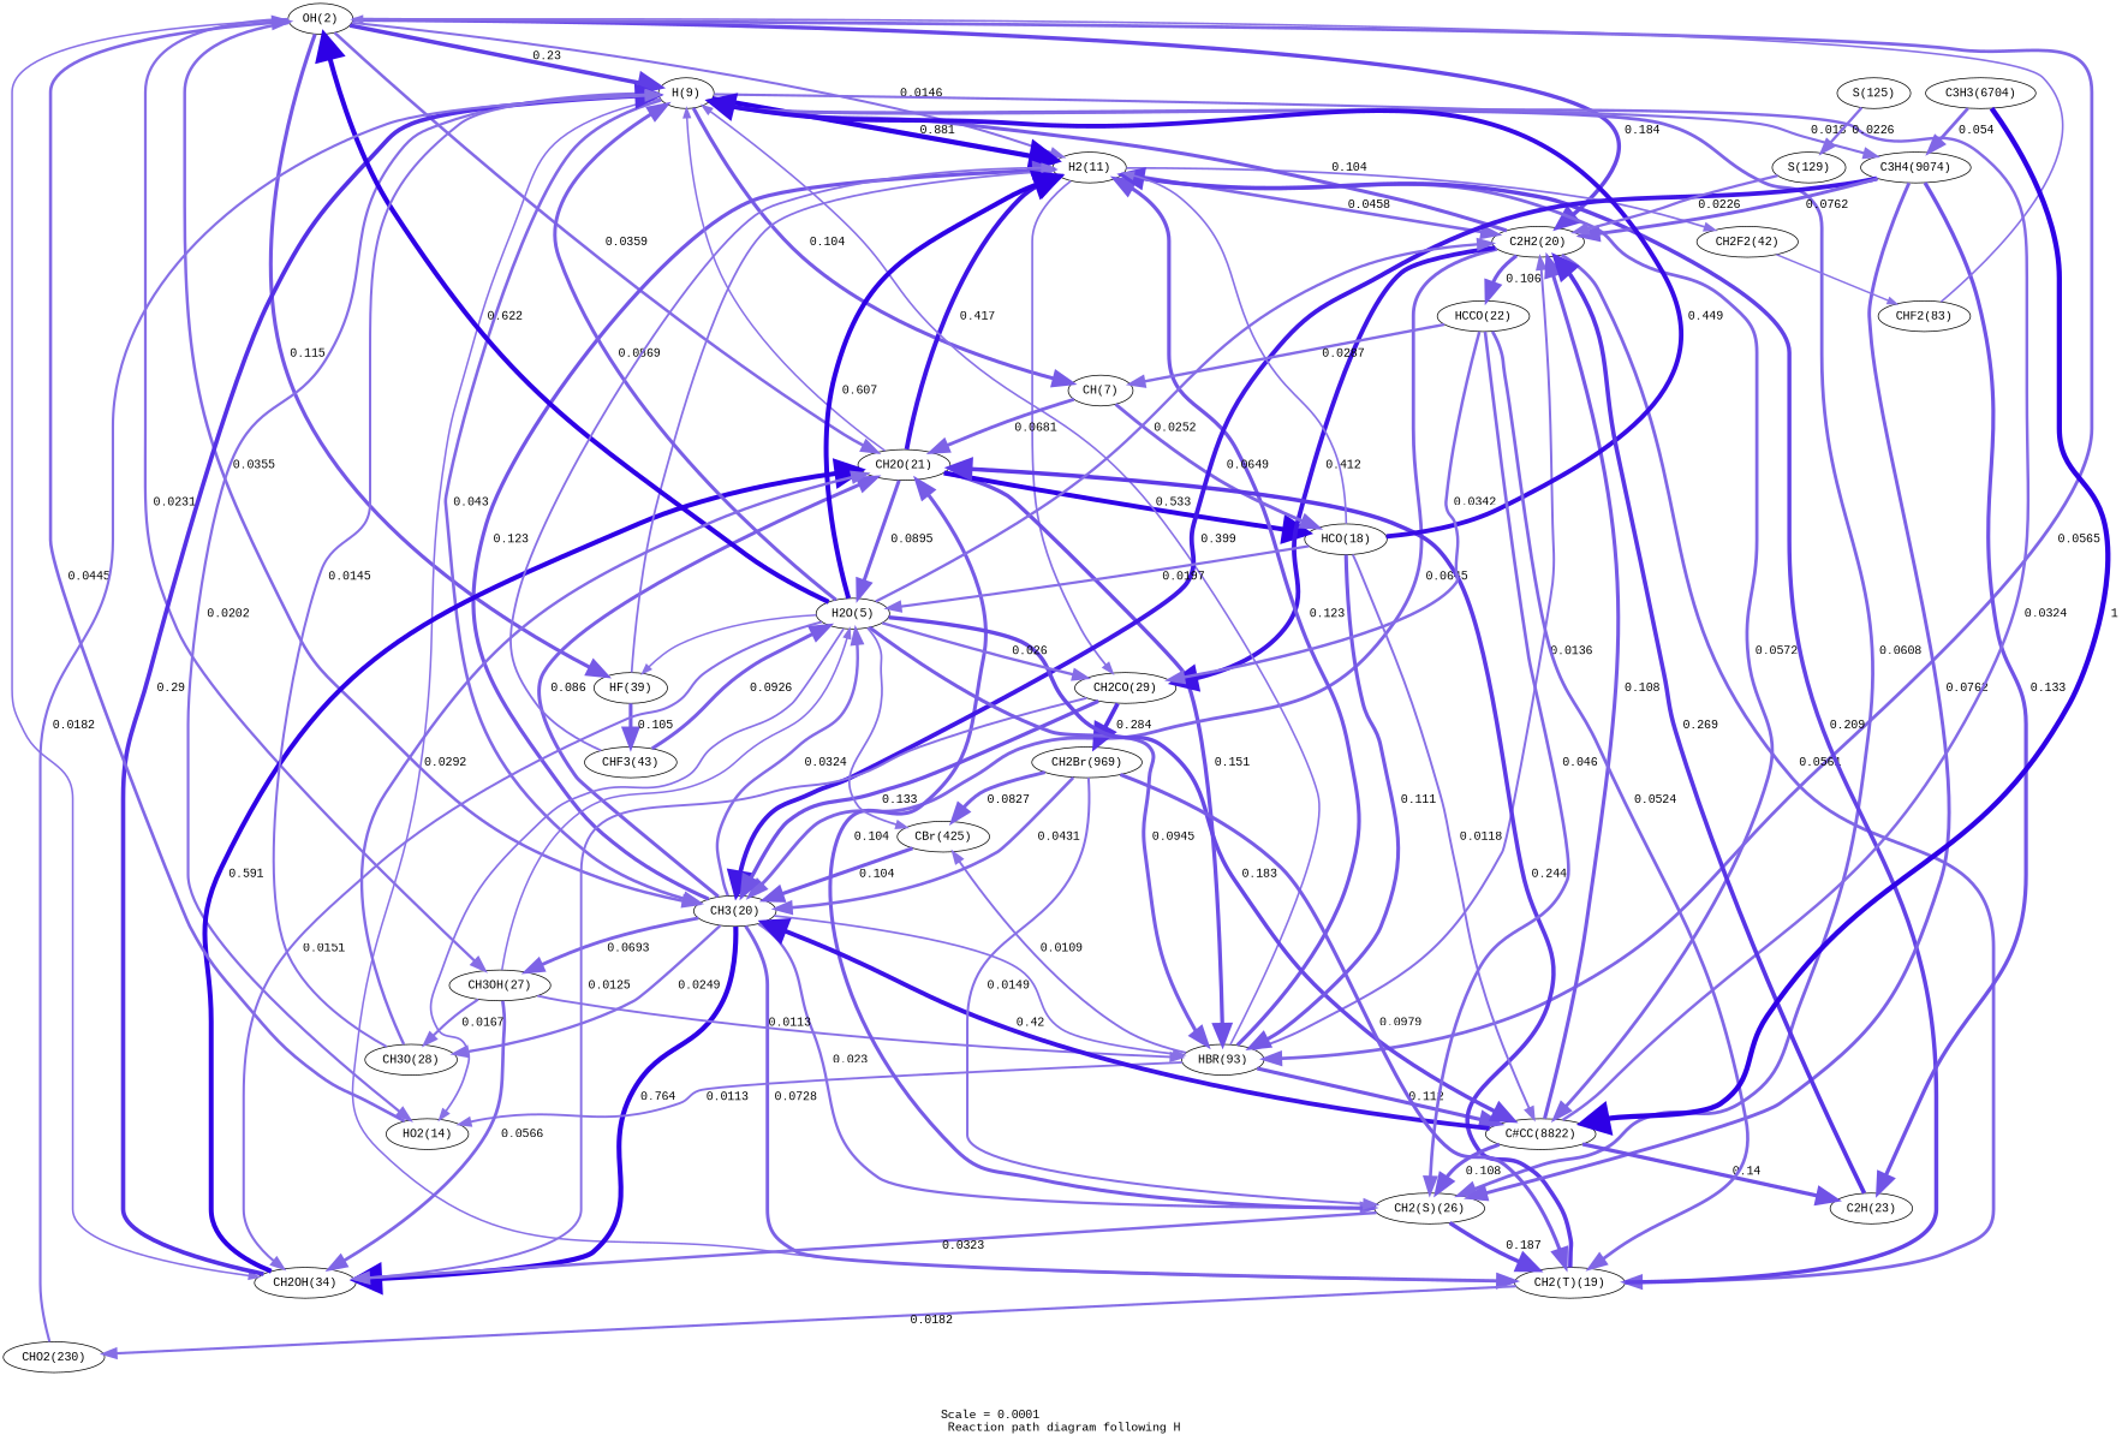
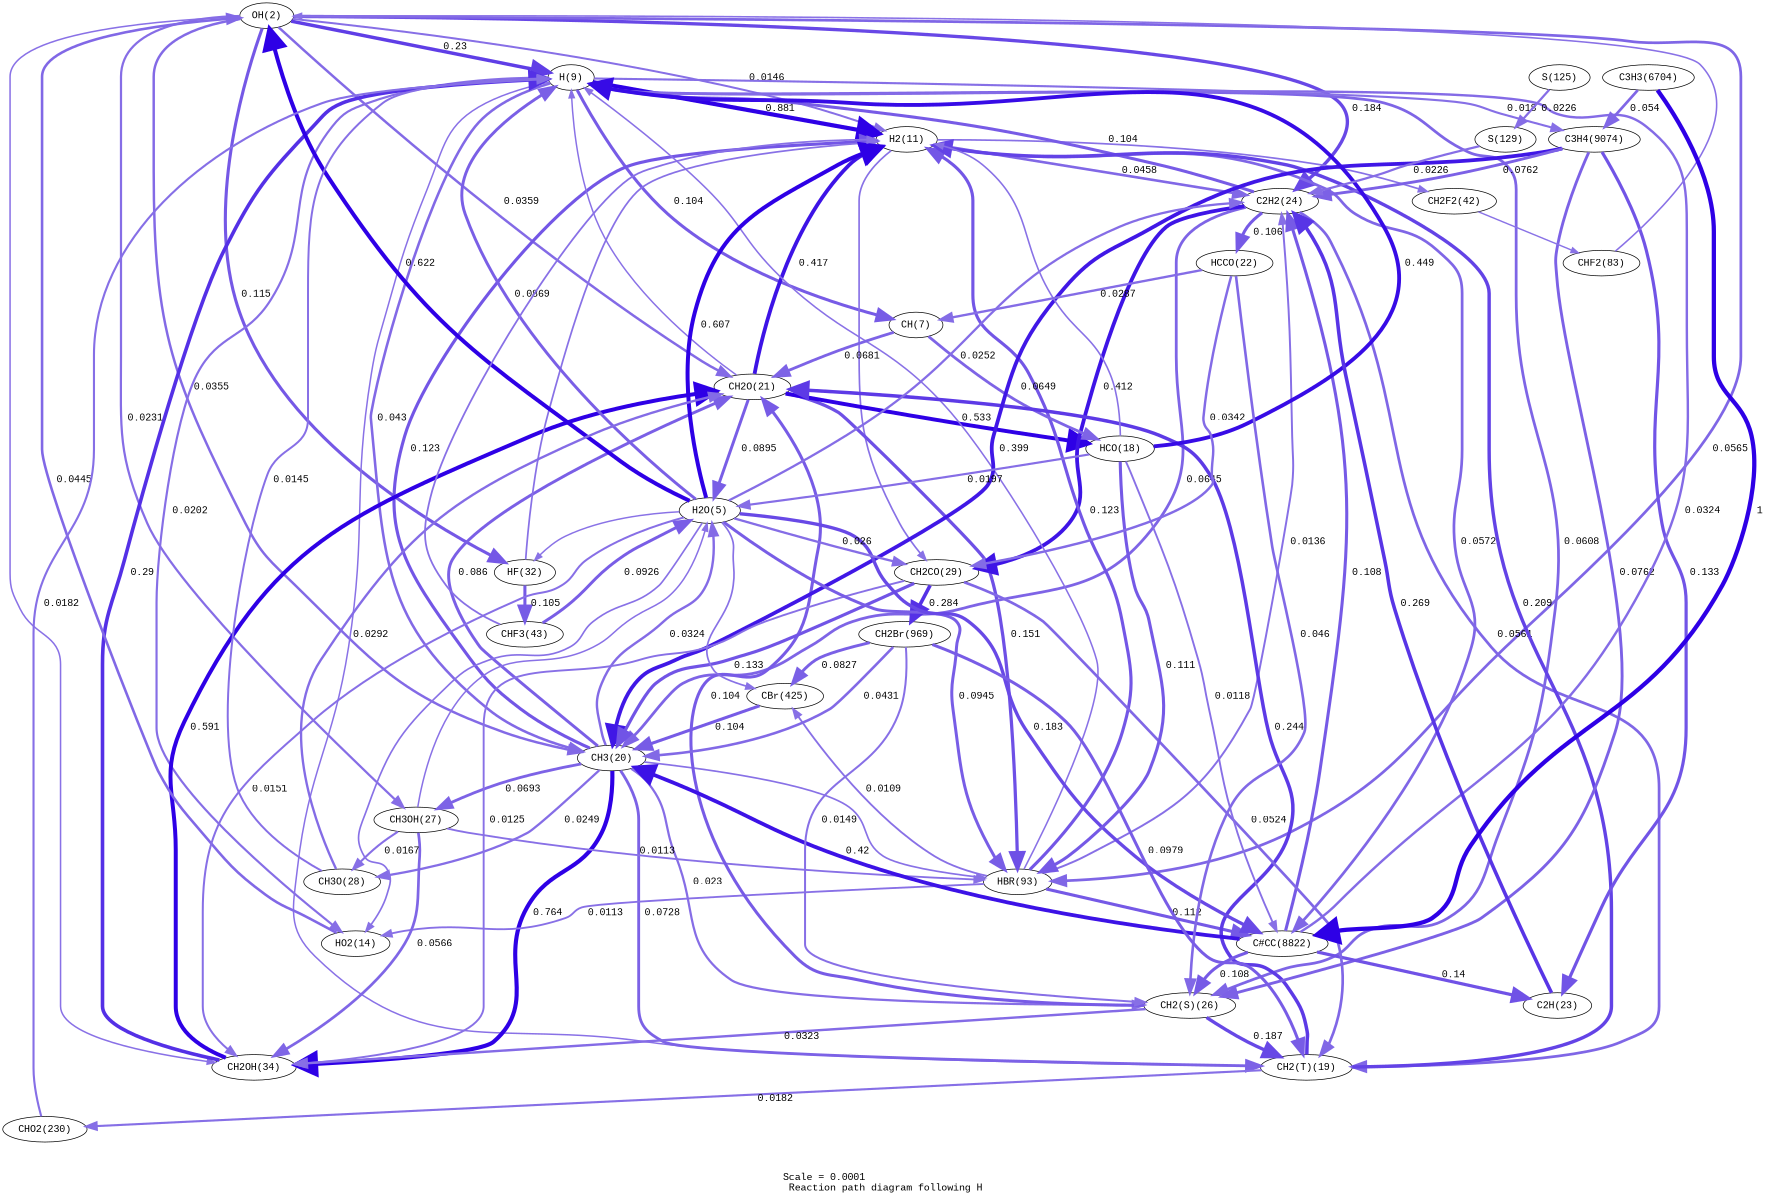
  digraph {
    fontname="Liberation Mono"
    label="Scale = 0.0001\l Reaction path diagram following H"
    node [fontname="Liberation Mono"]
    edge [arrowsize=2.15 color="0.7, 0.506, 0.9" fontname="Liberation Mono" penwidth=4.29]
    n1 [label="OH(2)"]
    n2 [label="H(9)"]
    n3 [label="H2(11)"]
    n4 [label="CH3(20)"]
    n5 [label="CH2O(21)"]
-   n6 [label="C2H2(20)"]
+   n6 [label="C2H2(24)"]
    n7 [label="CH2OH(34)"]
    n8 [label="HBR(93)"]
    n9 [label="CH3OH(27)"]
-   n10 [label="HF(39)"]
+   n10 [label="HF(32)"]
    n11 [label="HO2(14)"]
    n12 [label="CH(7)"]
    n13 [label="CH2(T)(19)"]
    n14 [label="CH2(S)(26)"]
    n15 [label="C3H4(9074)"]
    n16 [label="C#CC(8822)"]
    n17 [label="CH2CO(29)"]
    n18 [label="CH2F2(42)"]
    n19 [label="H2O(5)"]
    n20 [label="CH3O(28)"]
    n21 [label="HCO(18)"]
    n22 [label="HCCO(22)"]
    n23 [label="CBr(425)"]
    n24 [label="CHF3(43)"]
    n25 [label="CHO2(230)"]
    n26 [label="C2H(23)"]
    n27 [label="CH2Br(969)"]
    n28 [label="CHF2(83)"]
    n29 [label="S(129)"]
    n30 [label="S(125)"]
    n31 [label="C3H3(6704)"]
    n1 -> n2 [arrowsize=2.45 color="0.7, 0.73, 0.9" label=" 0.23" penwidth=4.89]
    n1 -> n3 [arrowsize=1.4 color="0.7, 0.515, 0.9" label=" 0.0146" penwidth=2.81]
    n1 -> n4 [arrowsize=1.74 color="0.7, 0.536, 0.9" label=" 0.0355" penwidth=3.48]
    n1 -> n5 [arrowsize=1.74 color="0.7, 0.536, 0.9" label=" 0.0359" penwidth=3.49]
    n1 -> n6 [arrowsize=2.36 color="0.7, 0.684, 0.9" label=" 0.184" penwidth=4.72]
    n1 -> n7 [arrowsize=1.08 penwidth=2.15]
    n1 -> n8 [arrowsize=1.92 color="0.7, 0.557, 0.9" label=" 0.0565" penwidth=3.83]
    n1 -> n9 [arrowsize=1.58 color="0.7, 0.523, 0.9" label=" 0.0231" penwidth=3.15]
    n1 -> n10 [arrowsize=2.18 color="0.7, 0.615, 0.9" label=" 0.115" penwidth=4.37]
    n2 -> n3 [arrowsize=2.95 color="0.7, 1.38, 0.9" label=" 0.881" penwidth=5.9]
    n2 -> n4 [arrowsize=1.81 color="0.7, 0.543, 0.9" label=" 0.043" penwidth=3.62]
    n2 -> n11 [arrowsize=1.53 color="0.7, 0.52, 0.9" label=" 0.0202" penwidth=3.05]
    n2 -> n12 [color="0.7, 0.604, 0.9" label=" 0.104"]
    n2 -> n13 [arrowsize=1.05 penwidth=2.11]
    n2 -> n14 [arrowsize=1.94 color="0.7, 0.561, 0.9" label=" 0.0608" penwidth=3.89]
    n2 -> n15 [arrowsize=1.48 color="0.7, 0.518, 0.9" label=" 0.018" penwidth=2.97]
    n3 -> n6 [arrowsize=1.84 color="0.7, 0.546, 0.9" label=" 0.0458" penwidth=3.67]
    n3 -> n16 [arrowsize=1.92 color="0.7, 0.557, 0.9" label=" 0.0572" penwidth=3.84]
    n3 -> n17 [arrowsize=1.18 color="0.7, 0.508, 0.9" penwidth=2.35]
    n3 -> n18 [arrowsize=1.18 color="0.7, 0.508, 0.9" penwidth=2.36]
    n4 -> n3 [arrowsize=2.21 color="0.7, 0.623, 0.9" label=" 0.123" penwidth=4.42]
    n4 -> n5 [arrowsize=2.07 color="0.7, 0.586, 0.9" label=" 0.086" penwidth=4.15]
    n4 -> n7 [arrowsize=2.9 color="0.7, 1.26, 0.9" label=" 0.764" penwidth=5.8]
    n4 -> n8 [arrowsize=1.17 color="0.7, 0.508, 0.9" penwidth=2.35]
    n4 -> n9 [arrowsize=1.99 color="0.7, 0.569, 0.9" label=" 0.0693" penwidth=3.99]
    n4 -> n13 [arrowsize=2.01 color="0.7, 0.573, 0.9" label=" 0.0728" penwidth=4.02]
    n4 -> n14 [arrowsize=1.58 color="0.7, 0.523, 0.9" label=" 0.023" penwidth=3.15]
    n4 -> n19 [arrowsize=1.71 color="0.7, 0.532, 0.9" label=" 0.0324" penwidth=3.41]
    n4 -> n20 [arrowsize=1.61 color="0.7, 0.525, 0.9" label=" 0.0249" penwidth=3.21]
    n5 -> n2 [arrowsize=1.04 penwidth=2.08]
    n5 -> n3 [arrowsize=2.67 color="0.7, 0.917, 0.9" label=" 0.417" penwidth=5.34]
    n5 -> n8 [arrowsize=2.29 color="0.7, 0.651, 0.9" label=" 0.151" penwidth=4.57]
    n5 -> n19 [arrowsize=2.09 color="0.7, 0.59, 0.9" label=" 0.0895" penwidth=4.18]
    n5 -> n21 [arrowsize=2.76 color="0.7, 1.03, 0.9" label=" 0.533" penwidth=5.53]
    n6 -> n2 [color="0.7, 0.604, 0.9" label=" 0.104"]
    n6 -> n4 [arrowsize=1.97 color="0.7, 0.564, 0.9" label=" 0.0645" penwidth=3.93]
    n6 -> n13 [arrowsize=1.91 color="0.7, 0.556, 0.9" label=" 0.0561" penwidth=3.83]
    n6 -> n17 [arrowsize=2.67 color="0.7, 0.912, 0.9" label=" 0.412" penwidth=5.33]
    n6 -> n22 [color="0.7, 0.606, 0.9" label=" 0.106" penwidth=4.3]
    n7 -> n2 [arrowsize=2.53 color="0.7, 0.79, 0.9" label=" 0.29" penwidth=5.07]
    n7 -> n5 [arrowsize=2.8 color="0.7, 1.09, 0.9" label=" 0.591" penwidth=5.6]
    n8 -> n2 [arrowsize=1.09 penwidth=2.18]
    n8 -> n3 [arrowsize=2.21 color="0.7, 0.623, 0.9" label=" 0.123" penwidth=4.42]
    n8 -> n6 [arrowsize=1.38 color="0.7, 0.514, 0.9" label=" 0.0136" penwidth=2.76]
    n8 -> n11 [arrowsize=1.31 color="0.7, 0.511, 0.9" label=" 0.0113" penwidth=2.62]
    n8 -> n16 [arrowsize=2.17 color="0.7, 0.612, 0.9" label=" 0.112" penwidth=4.35]
    n8 -> n23 [arrowsize=1.3 color="0.7, 0.511, 0.9" label=" 0.0109" penwidth=2.59]
    n9 -> n7 [arrowsize=1.92 color="0.7, 0.557, 0.9" label=" 0.0566" penwidth=3.83]
    n9 -> n8 [arrowsize=1.31 color="0.7, 0.511, 0.9" label=" 0.0113" penwidth=2.61]
    n9 -> n19 [arrowsize=1.06 penwidth=2.12]
    n9 -> n20 [arrowsize=1.46 color="0.7, 0.517, 0.9" label=" 0.0167" penwidth=2.91]
    n10 -> n3 [arrowsize=1.22 color="0.7, 0.509, 0.9" penwidth=2.43]
    n10 -> n24 [color="0.7, 0.605, 0.9" label=" 0.105" penwidth=4.3]
    n11 -> n1 [arrowsize=1.83 color="0.7, 0.545, 0.9" label=" 0.0445" penwidth=3.65]
    n12 -> n5 [arrowsize=1.99 color="0.7, 0.568, 0.9" label=" 0.0681" penwidth=3.97]
    n12 -> n21 [arrowsize=1.97 color="0.7, 0.565, 0.9" label=" 0.0649" penwidth=3.94]
    n13 -> n3 [arrowsize=2.41 color="0.7, 0.709, 0.9" label=" 0.209" penwidth=4.82]
    n13 -> n5 [arrowsize=2.47 color="0.7, 0.744, 0.9" label=" 0.244" penwidth=4.93]
    n13 -> n25 [arrowsize=1.49 color="0.7, 0.518, 0.9" label=" 0.0182" penwidth=2.97]
    n14 -> n5 [color="0.7, 0.604, 0.9" label=" 0.104"]
    n14 -> n7 [arrowsize=1.7 color="0.7, 0.532, 0.9" label=" 0.0323" penwidth=3.41]
    n14 -> n13 [arrowsize=2.37 color="0.7, 0.687, 0.9" label=" 0.187" penwidth=4.73]
    n15 -> n4 [arrowsize=2.65 color="0.7, 0.899, 0.9" label=" 0.399" penwidth=5.31]
    n15 -> n6 [arrowsize=2.03 color="0.7, 0.576, 0.9" label=" 0.0762" penwidth=4.06]
    n15 -> n14 [arrowsize=2.03 color="0.7, 0.576, 0.9" label=" 0.0762" penwidth=4.06]
    n15 -> n26 [arrowsize=2.24 color="0.7, 0.633, 0.9" label=" 0.133" penwidth=4.48]
    n16 -> n2 [arrowsize=1.71 color="0.7, 0.532, 0.9" label=" 0.0324" penwidth=3.41]
    n16 -> n4 [arrowsize=2.67 color="0.7, 0.92, 0.9" label=" 0.42" penwidth=5.35]
    n16 -> n6 [arrowsize=2.16 color="0.7, 0.608, 0.9" label=" 0.108" penwidth=4.32]
    n16 -> n14 [arrowsize=2.16 color="0.7, 0.608, 0.9" label=" 0.108" penwidth=4.32]
    n16 -> n26 [arrowsize=2.26 color="0.7, 0.64, 0.9" label=" 0.14" penwidth=4.52]
    n17 -> n4 [arrowsize=2.24 color="0.7, 0.633, 0.9" label=" 0.133" penwidth=4.48]
    n17 -> n7 [arrowsize=1.34 color="0.7, 0.512, 0.9" label=" 0.0125" penwidth=2.69]
-   n22 -> n13 [arrowsize=1.89 color="0.7, 0.552, 0.9" label=" 0.0524" penwidth=3.77]
+   n17 -> n13 [arrowsize=1.89 color="0.7, 0.552, 0.9" label=" 0.0524" penwidth=3.77]
    n17 -> n27 [arrowsize=2.53 color="0.7, 0.784, 0.9" label=" 0.284" penwidth=5.05]
    n18 -> n28 [arrowsize=1 color="0.7, 0.505, 0.9" penwidth=2]
    n19 -> n1 [arrowsize=2.82 color="0.7, 1.12, 0.9" label=" 0.622" penwidth=5.64]
    n19 -> n2 [arrowsize=2.08 color="0.7, 0.587, 0.9" label=" 0.0869" penwidth=4.16]
    n19 -> n3 [arrowsize=2.81 color="0.7, 1.11, 0.9" label=" 0.607" penwidth=5.62]
    n19 -> n6 [arrowsize=1.61 color="0.7, 0.525, 0.9" label=" 0.0252" penwidth=3.22]
    n19 -> n7 [arrowsize=1.42 color="0.7, 0.515, 0.9" label=" 0.0151" penwidth=2.83]
    n19 -> n8 [arrowsize=2.11 color="0.7, 0.595, 0.9" label=" 0.0945" penwidth=4.22]
    n19 -> n10 [arrowsize=1.03 color="0.7, 0.505, 0.9" penwidth=2.07]
    n19 -> n11 [arrowsize=1.17 color="0.7, 0.508, 0.9" penwidth=2.34]
    n19 -> n16 [arrowsize=2.36 color="0.7, 0.683, 0.9" label=" 0.183" penwidth=4.72]
    n19 -> n17 [arrowsize=1.62 color="0.7, 0.526, 0.9" label=" 0.026" penwidth=3.25]
    n19 -> n23 [arrowsize=1.18 color="0.7, 0.508, 0.9" penwidth=2.37]
    n20 -> n2 [arrowsize=1.4 color="0.7, 0.514, 0.9" label=" 0.0145" penwidth=2.8]
    n20 -> n5 [arrowsize=1.67 color="0.7, 0.529, 0.9" label=" 0.0292" penwidth=3.33]
    n21 -> n2 [arrowsize=2.7 color="0.7, 0.949, 0.9" label=" 0.449" penwidth=5.4]
    n21 -> n3 [arrowsize=1.12 color="0.7, 0.507, 0.9" penwidth=2.23]
    n21 -> n8 [arrowsize=2.17 color="0.7, 0.611, 0.9" label=" 0.111" penwidth=4.34]
    n21 -> n16 [arrowsize=1.32 color="0.7, 0.512, 0.9" label=" 0.0118" penwidth=2.65]
    n21 -> n19 [arrowsize=1.52 color="0.7, 0.52, 0.9" label=" 0.0197" penwidth=3.04]
    n22 -> n12 [arrowsize=1.66 color="0.7, 0.529, 0.9" label=" 0.0287" penwidth=3.32]
    n22 -> n14 [arrowsize=1.84 color="0.7, 0.546, 0.9" label=" 0.046" penwidth=3.68]
    n22 -> n17 [arrowsize=1.73 color="0.7, 0.534, 0.9" label=" 0.0342" penwidth=3.45]
    n23 -> n4 [color="0.7, 0.604, 0.9" label=" 0.104"]
    n24 -> n3 [arrowsize=1.25 color="0.7, 0.51, 0.9" penwidth=2.5]
    n24 -> n19 [arrowsize=2.1 color="0.7, 0.593, 0.9" label=" 0.0926" penwidth=4.2]
    n25 -> n2 [arrowsize=1.49 color="0.7, 0.518, 0.9" label=" 0.0182" penwidth=2.97]
    n26 -> n6 [arrowsize=2.5 color="0.7, 0.769, 0.9" label=" 0.269" penwidth=5.01]
    n27 -> n4 [arrowsize=1.81 color="0.7, 0.543, 0.9" label=" 0.0431" penwidth=3.63]
    n27 -> n13 [arrowsize=2.12 color="0.7, 0.598, 0.9" label=" 0.0979" penwidth=4.25]
    n27 -> n14 [arrowsize=1.41 color="0.7, 0.515, 0.9" label=" 0.0149" penwidth=2.83]
    n27 -> n23 [arrowsize=2.06 color="0.7, 0.583, 0.9" label=" 0.0827" penwidth=4.12]
    n28 -> n1 [arrowsize=1.1 penwidth=2.2]
    n29 -> n6 [arrowsize=1.57 color="0.7, 0.523, 0.9" label=" 0.0226" penwidth=3.14]
    n30 -> n29 [arrowsize=1.57 color="0.7, 0.523, 0.9" label=" 0.0226" penwidth=3.14]
    n31 -> n15 [arrowsize=1.9 color="0.7, 0.554, 0.9" label=" 0.054" penwidth=3.8]
    n31 -> n16 [arrowsize=3 color="0.7, 1.5, 0.9" label=" 1" penwidth=6]
  }
